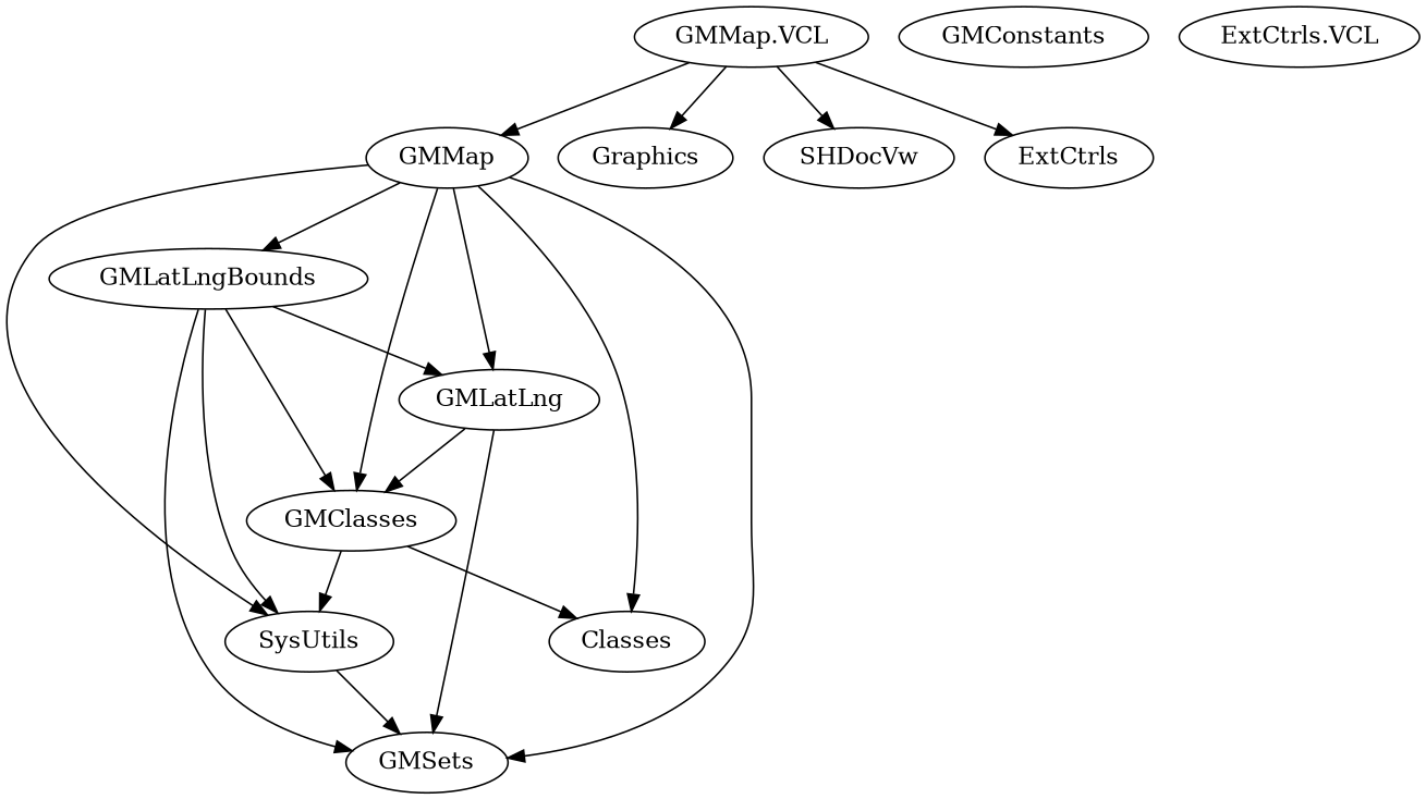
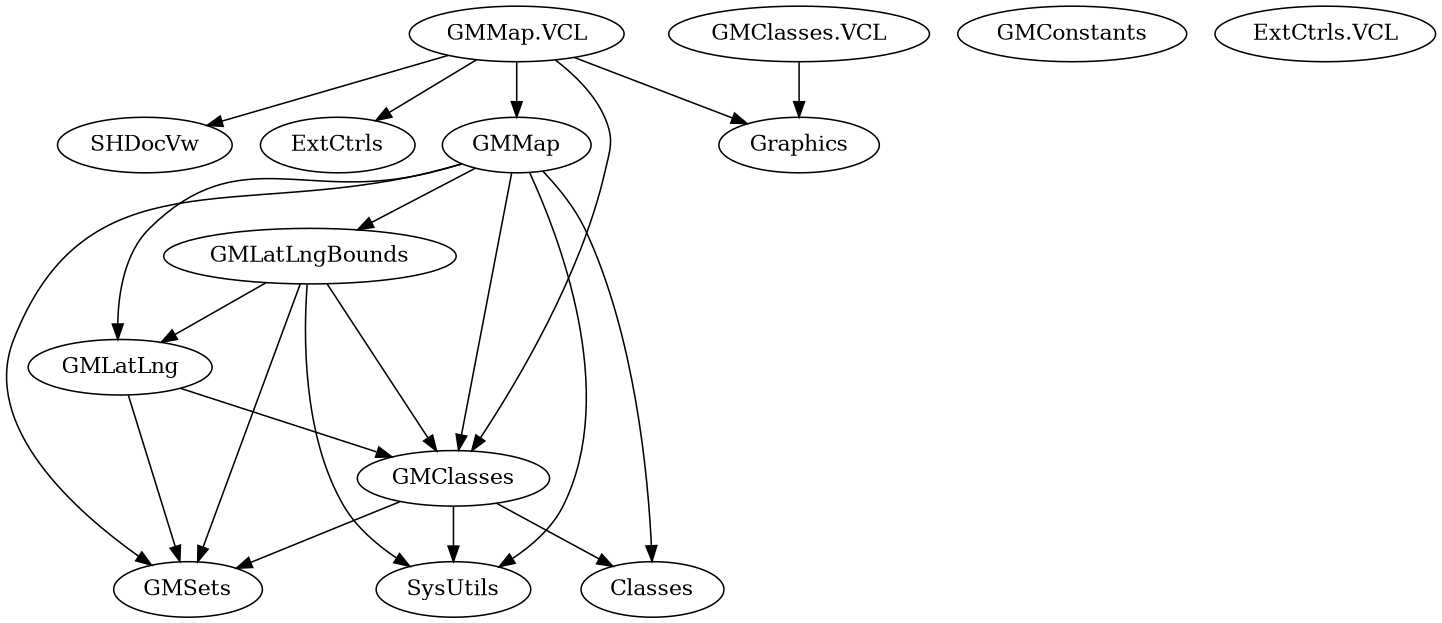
  digraph {
    GMClasses
    SysUtils
    Classes
    GMSets
+   "GMClasses.VCL"
    Graphics
    GMConstants
    GMLatLng
    GMLatLngBounds
    GMMap
    "GMMap.VCL"
    SHDocVw
    ExtCtrls
    n14 [label="ExtCtrls.VCL"]
    GMClasses -> SysUtils
    GMClasses -> Classes
-   SysUtils -> GMSets
+   GMClasses -> GMSets
+   "GMClasses.VCL" -> Graphics
    GMLatLng -> GMClasses
    GMLatLng -> GMSets
    GMLatLngBounds -> GMClasses
    GMLatLngBounds -> SysUtils
    GMLatLngBounds -> GMSets
    GMLatLngBounds -> GMLatLng
    GMMap -> GMClasses
    GMMap -> SysUtils
    GMMap -> Classes
    GMMap -> GMSets
    GMMap -> GMLatLng
    GMMap -> GMLatLngBounds
+   "GMMap.VCL" -> GMClasses
    "GMMap.VCL" -> Graphics
    "GMMap.VCL" -> GMMap
    "GMMap.VCL" -> SHDocVw
    "GMMap.VCL" -> ExtCtrls
  }
